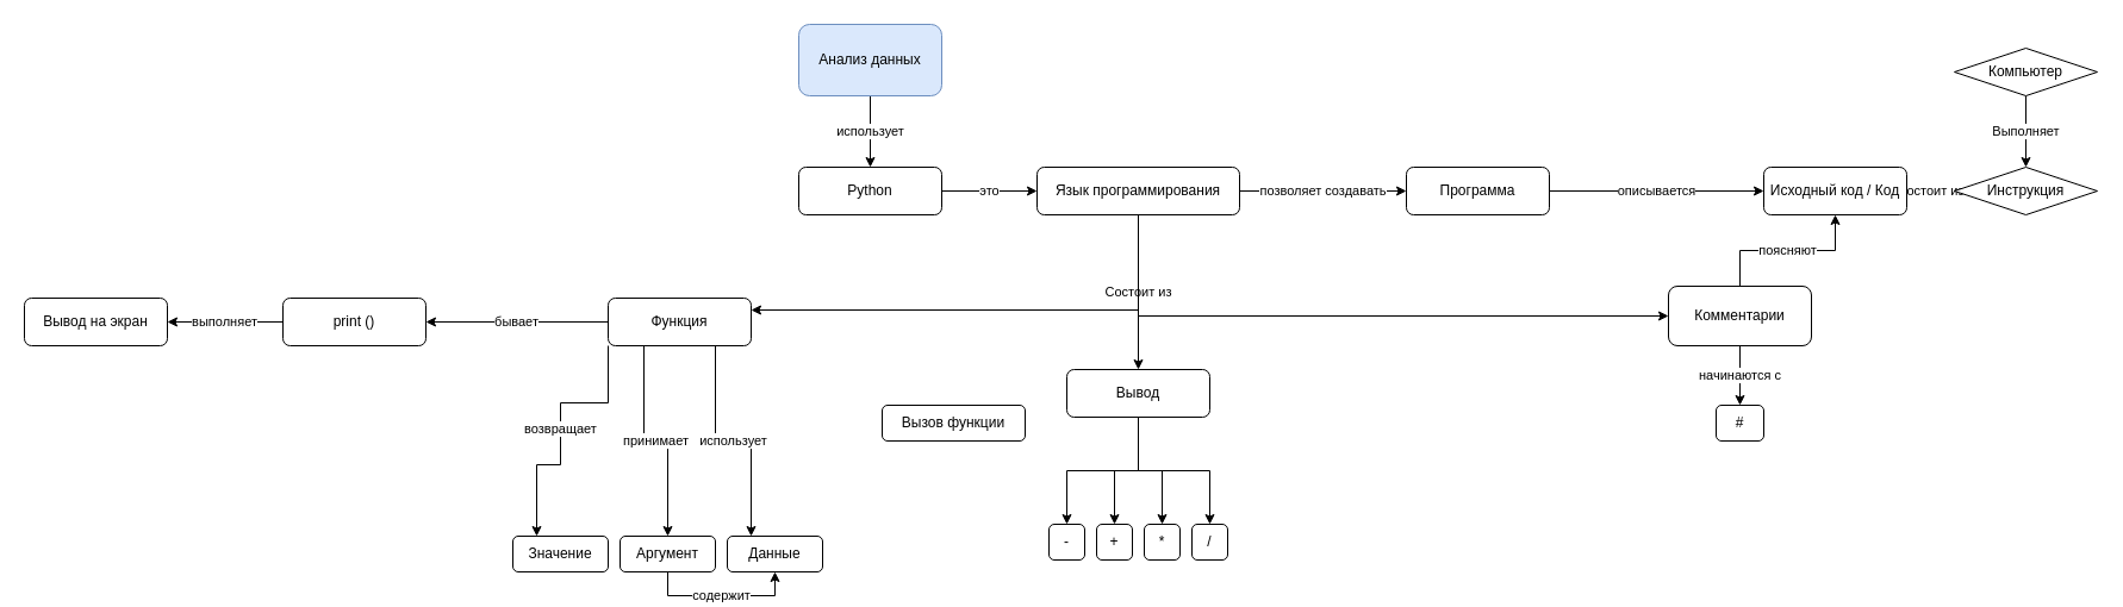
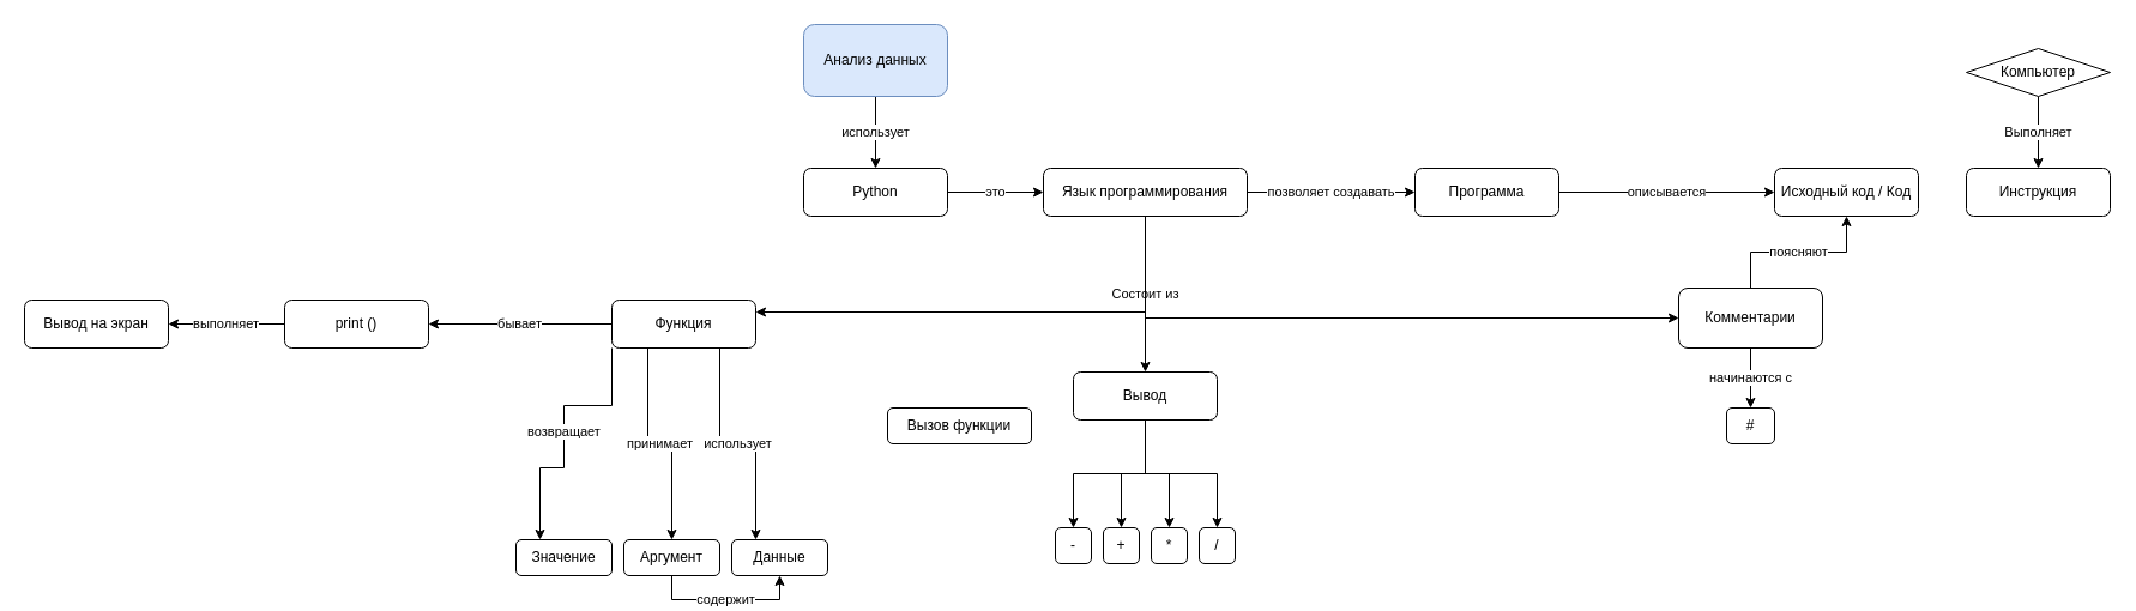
  <mxCell id="0" />
  <mxCell id="1" parent="0" />
  <mxCell id="2" value="использует" style="edgeStyle=orthogonalEdgeStyle;rounded=0;orthogonalLoop=1;jettySize=auto;html=1;exitX=0.5;exitY=1;exitDx=0;exitDy=0;entryX=0.5;entryY=0;entryDx=0;entryDy=0;" edge="1" parent="1" source="3" target="5"><mxGeometry relative="1" as="geometry" /></mxCell>
  <mxCell id="3" value="Анализ данных" style="rounded=1;whiteSpace=wrap;html=1;fillColor=#dae8fc;strokeColor=#6c8ebf;" vertex="1" parent="1"><mxGeometry x="670" y="20" width="120" height="60" as="geometry" /></mxCell>
  <mxCell id="4" value="это" style="edgeStyle=orthogonalEdgeStyle;rounded=0;orthogonalLoop=1;jettySize=auto;html=1;exitX=1;exitY=0.5;exitDx=0;exitDy=0;" edge="1" parent="1" source="5" target="10"><mxGeometry relative="1" as="geometry" /></mxCell>
  <mxCell id="5" value="Python" style="rounded=1;whiteSpace=wrap;html=1;" vertex="1" parent="1"><mxGeometry x="670" y="140" width="120" height="40" as="geometry" /></mxCell>
  <mxCell id="6" value="позволяет создавать" style="edgeStyle=orthogonalEdgeStyle;rounded=0;orthogonalLoop=1;jettySize=auto;html=1;exitX=1;exitY=0.5;exitDx=0;exitDy=0;entryX=0;entryY=0.5;entryDx=0;entryDy=0;" edge="1" parent="1" source="10" target="12"><mxGeometry relative="1" as="geometry" /></mxCell>
  <mxCell id="7" value="Состоит из" style="edgeStyle=orthogonalEdgeStyle;rounded=0;orthogonalLoop=1;jettySize=auto;html=1;exitX=0.5;exitY=1;exitDx=0;exitDy=0;entryX=0.5;entryY=0;entryDx=0;entryDy=0;" edge="1" parent="1" source="10" target="26"><mxGeometry relative="1" as="geometry" /></mxCell>
  <mxCell id="8" style="edgeStyle=orthogonalEdgeStyle;rounded=0;orthogonalLoop=1;jettySize=auto;html=1;exitX=0.5;exitY=1;exitDx=0;exitDy=0;entryX=0;entryY=0.5;entryDx=0;entryDy=0;" edge="1" parent="1" source="10" target="20"><mxGeometry relative="1" as="geometry" /></mxCell>
  <mxCell id="9" style="edgeStyle=orthogonalEdgeStyle;rounded=0;orthogonalLoop=1;jettySize=auto;html=1;exitX=0.5;exitY=1;exitDx=0;exitDy=0;entryX=1;entryY=0.25;entryDx=0;entryDy=0;" edge="1" parent="1" source="10" target="35"><mxGeometry relative="1" as="geometry" /></mxCell>
  <mxCell id="10" value="Язык программирования" style="rounded=1;whiteSpace=wrap;html=1;" vertex="1" parent="1"><mxGeometry x="870" y="140" width="170" height="40" as="geometry" /></mxCell>
  <mxCell id="11" value="описывается" style="edgeStyle=orthogonalEdgeStyle;rounded=0;orthogonalLoop=1;jettySize=auto;html=1;exitX=1;exitY=0.5;exitDx=0;exitDy=0;entryX=0;entryY=0.5;entryDx=0;entryDy=0;" edge="1" parent="1" source="12" target="14"><mxGeometry relative="1" as="geometry" /></mxCell>
  <mxCell id="12" value="Программа" style="rounded=1;whiteSpace=wrap;html=1;" vertex="1" parent="1"><mxGeometry x="1180" y="140" width="120" height="40" as="geometry" /></mxCell>
- <mxCell id="13" value="Состоит из" style="edgeStyle=orthogonalEdgeStyle;rounded=0;orthogonalLoop=1;jettySize=auto;html=1;exitX=1;exitY=0.5;exitDx=0;exitDy=0;entryX=0;entryY=0.5;entryDx=0;entryDy=0;" edge="1" parent="1" source="14" target="15"><mxGeometry relative="1" as="geometry" /></mxCell>
  <mxCell id="14" value="Исходный код / Код" style="rounded=1;whiteSpace=wrap;html=1;" vertex="1" parent="1"><mxGeometry x="1480" y="140" width="120" height="40" as="geometry" /></mxCell>
- <mxCell id="15" value="Инструкция" style="rhombus;whiteSpace=wrap;html=1;" vertex="1" parent="1"><mxGeometry x="1640" y="140" width="120" height="40" as="geometry" /></mxCell>
+ <mxCell id="15" value="Инструкция" style="rounded=1;whiteSpace=wrap;html=1;" vertex="1" parent="1"><mxGeometry x="1640" y="140" width="120" height="40" as="geometry" /></mxCell>
  <mxCell id="16" value="Выполняет" style="edgeStyle=orthogonalEdgeStyle;rounded=0;orthogonalLoop=1;jettySize=auto;html=1;exitX=0.5;exitY=1;exitDx=0;exitDy=0;entryX=0.5;entryY=0;entryDx=0;entryDy=0;" edge="1" parent="1" source="17" target="15"><mxGeometry relative="1" as="geometry" /></mxCell>
  <mxCell id="17" value="Компьютер" style="rhombus;whiteSpace=wrap;html=1;" vertex="1" parent="1"><mxGeometry x="1640" y="40" width="120" height="40" as="geometry" /></mxCell>
  <mxCell id="18" value="поясняют" style="edgeStyle=orthogonalEdgeStyle;rounded=0;orthogonalLoop=1;jettySize=auto;html=1;exitX=0.5;exitY=0;exitDx=0;exitDy=0;entryX=0.5;entryY=1;entryDx=0;entryDy=0;" edge="1" parent="1" source="20" target="14"><mxGeometry relative="1" as="geometry" /></mxCell>
  <mxCell id="19" value="начинаются с" style="edgeStyle=orthogonalEdgeStyle;rounded=0;orthogonalLoop=1;jettySize=auto;html=1;exitX=0.5;exitY=1;exitDx=0;exitDy=0;entryX=0.5;entryY=0;entryDx=0;entryDy=0;" edge="1" parent="1" source="20" target="21"><mxGeometry relative="1" as="geometry" /></mxCell>
  <mxCell id="20" value="Комментарии" style="rounded=1;whiteSpace=wrap;html=1;" vertex="1" parent="1"><mxGeometry x="1400" y="240" width="120" height="50" as="geometry" /></mxCell>
  <mxCell id="21" value="#" style="rounded=1;whiteSpace=wrap;html=1;" vertex="1" parent="1"><mxGeometry x="1440" y="340" width="40" height="30" as="geometry" /></mxCell>
  <mxCell id="22" style="edgeStyle=orthogonalEdgeStyle;rounded=0;orthogonalLoop=1;jettySize=auto;html=1;exitX=0.5;exitY=1;exitDx=0;exitDy=0;entryX=0.5;entryY=0;entryDx=0;entryDy=0;" edge="1" parent="1" source="26" target="27"><mxGeometry relative="1" as="geometry" /></mxCell>
  <mxCell id="23" style="edgeStyle=orthogonalEdgeStyle;rounded=0;orthogonalLoop=1;jettySize=auto;html=1;exitX=0.5;exitY=1;exitDx=0;exitDy=0;entryX=0.5;entryY=0;entryDx=0;entryDy=0;" edge="1" parent="1" source="26" target="28"><mxGeometry relative="1" as="geometry" /></mxCell>
  <mxCell id="24" style="edgeStyle=orthogonalEdgeStyle;rounded=0;orthogonalLoop=1;jettySize=auto;html=1;exitX=0.5;exitY=1;exitDx=0;exitDy=0;entryX=0.5;entryY=0;entryDx=0;entryDy=0;" edge="1" parent="1" source="26" target="29"><mxGeometry relative="1" as="geometry" /></mxCell>
  <mxCell id="25" style="edgeStyle=orthogonalEdgeStyle;rounded=0;orthogonalLoop=1;jettySize=auto;html=1;exitX=0.5;exitY=1;exitDx=0;exitDy=0;entryX=0.5;entryY=0;entryDx=0;entryDy=0;" edge="1" parent="1" source="26" target="30"><mxGeometry relative="1" as="geometry" /></mxCell>
  <mxCell id="26" value="Вывод" style="rounded=1;whiteSpace=wrap;html=1;" vertex="1" parent="1"><mxGeometry x="895" y="310" width="120" height="40" as="geometry" /></mxCell>
  <mxCell id="27" value="-" style="rounded=1;whiteSpace=wrap;html=1;" vertex="1" parent="1"><mxGeometry x="880" y="440" width="30" height="30" as="geometry" /></mxCell>
  <mxCell id="28" value="+" style="rounded=1;whiteSpace=wrap;html=1;" vertex="1" parent="1"><mxGeometry x="920" y="440" width="30" height="30" as="geometry" /></mxCell>
  <mxCell id="29" value="*" style="rounded=1;whiteSpace=wrap;html=1;" vertex="1" parent="1"><mxGeometry x="960" y="440" width="30" height="30" as="geometry" /></mxCell>
  <mxCell id="30" value="/" style="rounded=1;whiteSpace=wrap;html=1;" vertex="1" parent="1"><mxGeometry x="1000" y="440" width="30" height="30" as="geometry" /></mxCell>
  <mxCell id="31" value="возвращает" style="edgeStyle=orthogonalEdgeStyle;rounded=0;orthogonalLoop=1;jettySize=auto;html=1;exitX=0;exitY=1;exitDx=0;exitDy=0;entryX=0.25;entryY=0;entryDx=0;entryDy=0;" edge="1" parent="1" source="35" target="37"><mxGeometry relative="1" as="geometry"><Array as="points"><mxPoint x="510" y="338" /><mxPoint x="470" y="338" /><mxPoint x="470" y="390" /></Array></mxGeometry></mxCell>
  <mxCell id="32" value="использует" style="edgeStyle=orthogonalEdgeStyle;rounded=0;orthogonalLoop=1;jettySize=auto;html=1;exitX=0.75;exitY=1;exitDx=0;exitDy=0;entryX=0.25;entryY=0;entryDx=0;entryDy=0;" edge="1" parent="1" source="35" target="40"><mxGeometry relative="1" as="geometry" /></mxCell>
  <mxCell id="33" value="принимает" style="edgeStyle=orthogonalEdgeStyle;rounded=0;orthogonalLoop=1;jettySize=auto;html=1;exitX=0.25;exitY=1;exitDx=0;exitDy=0;entryX=0.5;entryY=0;entryDx=0;entryDy=0;" edge="1" parent="1" source="35" target="39"><mxGeometry relative="1" as="geometry" /></mxCell>
  <mxCell id="34" value="бывает" style="edgeStyle=orthogonalEdgeStyle;rounded=0;orthogonalLoop=1;jettySize=auto;html=1;exitX=0;exitY=0.5;exitDx=0;exitDy=0;entryX=1;entryY=0.5;entryDx=0;entryDy=0;" edge="1" parent="1" source="35" target="42"><mxGeometry relative="1" as="geometry" /></mxCell>
  <mxCell id="35" value="Функция" style="rounded=1;whiteSpace=wrap;html=1;" vertex="1" parent="1"><mxGeometry x="510" y="250" width="120" height="40" as="geometry" /></mxCell>
  <mxCell id="36" value="Вызов функции" style="rounded=1;whiteSpace=wrap;html=1;" vertex="1" parent="1"><mxGeometry x="740" y="340" width="120" height="30" as="geometry" /></mxCell>
  <mxCell id="37" value="Значение" style="rounded=1;whiteSpace=wrap;html=1;" vertex="1" parent="1"><mxGeometry x="430" y="450" width="80" height="30" as="geometry" /></mxCell>
  <mxCell id="38" value="содержит" style="edgeStyle=orthogonalEdgeStyle;rounded=0;orthogonalLoop=1;jettySize=auto;html=1;exitX=0.5;exitY=1;exitDx=0;exitDy=0;entryX=0.5;entryY=1;entryDx=0;entryDy=0;" edge="1" parent="1" source="39" target="40"><mxGeometry relative="1" as="geometry" /></mxCell>
  <mxCell id="39" value="Аргумент" style="rounded=1;whiteSpace=wrap;html=1;" vertex="1" parent="1"><mxGeometry x="520" y="450" width="80" height="30" as="geometry" /></mxCell>
  <mxCell id="40" value="Данные" style="rounded=1;whiteSpace=wrap;html=1;" vertex="1" parent="1"><mxGeometry x="610" y="450" width="80" height="30" as="geometry" /></mxCell>
  <mxCell id="41" value="выполняет" style="edgeStyle=orthogonalEdgeStyle;rounded=0;orthogonalLoop=1;jettySize=auto;html=1;exitX=0;exitY=0.5;exitDx=0;exitDy=0;" edge="1" parent="1" source="42" target="43"><mxGeometry relative="1" as="geometry" /></mxCell>
  <mxCell id="42" value="print ()" style="rounded=1;whiteSpace=wrap;html=1;" vertex="1" parent="1"><mxGeometry x="237" y="250" width="120" height="40" as="geometry" /></mxCell>
  <mxCell id="43" value="Вывод на экран" style="rounded=1;whiteSpace=wrap;html=1;" vertex="1" parent="1"><mxGeometry x="20" y="250" width="120" height="40" as="geometry" /></mxCell>
